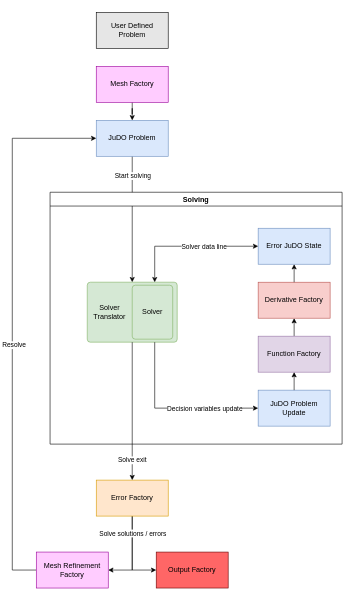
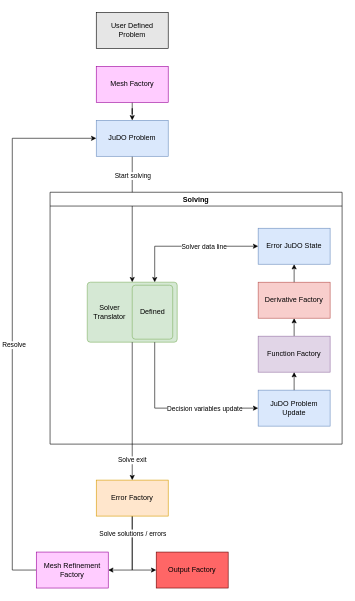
  <mxCell id="0" />
  <mxCell id="1" parent="0" />
  <mxCell id="2" value="User Defined Problem" style="rounded=0;whiteSpace=wrap;html=1;fillColor=#E6E6E6;" vertex="1" parent="1"><mxGeometry x="160" width="120" height="60" as="geometry" y="20" /></mxCell>
  <mxCell id="3" style="edgeStyle=orthogonalEdgeStyle;rounded=0;orthogonalLoop=1;jettySize=auto;html=1;exitX=0.5;exitY=1;exitDx=0;exitDy=0;entryX=0.5;entryY=0;entryDx=0;entryDy=0;" edge="1" parent="1" source="5" target="14"><mxGeometry relative="1" as="geometry" /></mxCell>
  <mxCell id="4" value="Start solving" style="edgeLabel;html=1;align=center;verticalAlign=middle;resizable=0;points=[];" vertex="1" connectable="0" parent="3"><mxGeometry x="-0.141" relative="1" as="geometry"><mxPoint y="-57.65" as="offset" /></mxGeometry></mxCell>
  <mxCell id="5" value="JuDO Problem" style="rounded=0;whiteSpace=wrap;html=1;fillColor=#dae8fc;strokeColor=#6c8ebf;" vertex="1" parent="1"><mxGeometry x="160" y="200" width="120" height="60" as="geometry" /></mxCell>
  <mxCell id="6" value="Solving" style="swimlane;" vertex="1" parent="1"><mxGeometry x="83" y="320" width="487" height="420" as="geometry" /></mxCell>
  <mxCell id="7" value="Error JuDO State" style="rounded=0;whiteSpace=wrap;html=1;fillColor=#dae8fc;strokeColor=#6c8ebf;" vertex="1" parent="6"><mxGeometry x="347" y="60" width="120" height="60" as="geometry" /></mxCell>
  <mxCell id="8" style="edgeStyle=orthogonalEdgeStyle;rounded=0;orthogonalLoop=1;jettySize=auto;html=1;exitX=0.5;exitY=0;exitDx=0;exitDy=0;entryX=0.5;entryY=1;entryDx=0;entryDy=0;" edge="1" parent="6" source="9" target="10"><mxGeometry relative="1" as="geometry" /></mxCell>
  <mxCell id="9" value="Function Factory" style="rounded=0;whiteSpace=wrap;html=1;fillColor=#e1d5e7;strokeColor=#9673a6;" vertex="1" parent="6"><mxGeometry x="347" y="240" width="120" height="60" as="geometry" /></mxCell>
  <mxCell id="10" value="Derivative Factory" style="rounded=0;whiteSpace=wrap;html=1;fillColor=#f8cecc;strokeColor=#b85450;" vertex="1" parent="6"><mxGeometry x="347" y="150" width="120" height="60" as="geometry" /></mxCell>
  <mxCell id="11" style="edgeStyle=orthogonalEdgeStyle;rounded=0;orthogonalLoop=1;jettySize=auto;html=1;exitX=0.5;exitY=0;exitDx=0;exitDy=0;entryX=0.5;entryY=1;entryDx=0;entryDy=0;" edge="1" parent="6" source="10" target="7"><mxGeometry relative="1" as="geometry" /></mxCell>
  <mxCell id="12" value="JuDO Problem Update" style="rounded=0;whiteSpace=wrap;html=1;fillColor=#dae8fc;strokeColor=#6c8ebf;" vertex="1" parent="6"><mxGeometry x="347" y="330" width="120" height="60" as="geometry" /></mxCell>
  <mxCell id="13" style="edgeStyle=orthogonalEdgeStyle;rounded=0;orthogonalLoop=1;jettySize=auto;html=1;exitX=0.5;exitY=0;exitDx=0;exitDy=0;entryX=0.5;entryY=1;entryDx=0;entryDy=0;" edge="1" parent="6" source="12" target="9"><mxGeometry relative="1" as="geometry" /></mxCell>
  <mxCell id="14" value="" style="rounded=1;absoluteArcSize=1;html=1;arcSize=10;fillColor=#d5e8d4;strokeColor=#82b366;" vertex="1" parent="6"><mxGeometry x="62" y="150" width="150" height="100" as="geometry" /></mxCell>
  <mxCell id="15" value="Solver Translator" style="html=1;shape=mxgraph.er.anchor;whiteSpace=wrap;" vertex="1" parent="14"><mxGeometry width="75" height="100" as="geometry" /></mxCell>
- <mxCell id="16" value="Solver" style="rounded=1;absoluteArcSize=1;html=1;arcSize=10;whiteSpace=wrap;points=[];strokeColor=inherit;fillColor=inherit;" vertex="1" parent="14"><mxGeometry x="75" y="5" width="67.5" height="90" as="geometry" /></mxCell>
+ <mxCell id="16" value="Defined" style="rounded=1;absoluteArcSize=1;html=1;arcSize=10;whiteSpace=wrap;points=[];strokeColor=inherit;fillColor=inherit;" vertex="1" parent="14"><mxGeometry x="75" y="5" width="67.5" height="90" as="geometry" /></mxCell>
  <mxCell id="17" style="edgeStyle=orthogonalEdgeStyle;rounded=0;orthogonalLoop=1;jettySize=auto;html=1;entryX=0;entryY=0.5;entryDx=0;entryDy=0;exitX=0.75;exitY=1;exitDx=0;exitDy=0;" edge="1" parent="6" source="14" target="12"><mxGeometry relative="1" as="geometry"><mxPoint x="217" y="260" as="sourcePoint" /></mxGeometry></mxCell>
  <mxCell id="18" value="Decision variables update" style="edgeLabel;html=1;align=center;verticalAlign=middle;resizable=0;points=[];" vertex="1" connectable="0" parent="17"><mxGeometry x="0.2" y="2" relative="1" as="geometry"><mxPoint x="23.12" y="2" as="offset" /></mxGeometry></mxCell>
  <mxCell id="19" style="edgeStyle=orthogonalEdgeStyle;rounded=0;orthogonalLoop=1;jettySize=auto;html=1;exitX=0;exitY=0.5;exitDx=0;exitDy=0;entryX=0.75;entryY=0;entryDx=0;entryDy=0;startArrow=classic;startFill=1;" edge="1" parent="6" source="7" target="14"><mxGeometry relative="1" as="geometry" /></mxCell>
  <mxCell id="20" value="Solver data line" style="edgeLabel;html=1;align=center;verticalAlign=middle;resizable=0;points=[];" vertex="1" connectable="0" parent="19"><mxGeometry x="0.006" y="-4" relative="1" as="geometry"><mxPoint x="26.47" y="4" as="offset" /></mxGeometry></mxCell>
  <mxCell id="21" style="edgeStyle=orthogonalEdgeStyle;rounded=0;orthogonalLoop=1;jettySize=auto;html=1;exitX=0.5;exitY=1;exitDx=0;exitDy=0;entryX=1;entryY=0.5;entryDx=0;entryDy=0;startArrow=none;startFill=0;" edge="1" parent="1" source="24" target="29"><mxGeometry relative="1" as="geometry" /></mxCell>
  <mxCell id="22" style="edgeStyle=orthogonalEdgeStyle;rounded=0;orthogonalLoop=1;jettySize=auto;html=1;exitX=0.5;exitY=1;exitDx=0;exitDy=0;entryX=0;entryY=0.5;entryDx=0;entryDy=0;startArrow=none;startFill=0;" edge="1" parent="1" source="24" target="30"><mxGeometry relative="1" as="geometry" /></mxCell>
  <mxCell id="23" value="Solve solutions / errors" style="edgeLabel;html=1;align=center;verticalAlign=middle;resizable=0;points=[];" vertex="1" connectable="0" parent="22"><mxGeometry x="-0.571" relative="1" as="geometry"><mxPoint as="offset" /></mxGeometry></mxCell>
  <mxCell id="24" value="Error Factory" style="rounded=0;whiteSpace=wrap;html=1;fillColor=#ffe6cc;strokeColor=#d79b00;" vertex="1" parent="1"><mxGeometry x="160" y="800" width="120" height="60" as="geometry" /></mxCell>
  <mxCell id="25" style="edgeStyle=orthogonalEdgeStyle;rounded=0;orthogonalLoop=1;jettySize=auto;html=1;exitX=0.5;exitY=1;exitDx=0;exitDy=0;startArrow=none;startFill=0;" edge="1" parent="1" source="14" target="24"><mxGeometry relative="1" as="geometry" /></mxCell>
  <mxCell id="26" value="Solve exit" style="edgeLabel;html=1;align=center;verticalAlign=middle;resizable=0;points=[];" vertex="1" connectable="0" parent="25"><mxGeometry x="0.7" y="-1" relative="1" as="geometry"><mxPoint as="offset" /></mxGeometry></mxCell>
  <mxCell id="27" style="edgeStyle=orthogonalEdgeStyle;rounded=0;orthogonalLoop=1;jettySize=auto;html=1;exitX=0;exitY=0.5;exitDx=0;exitDy=0;entryX=0;entryY=0.5;entryDx=0;entryDy=0;startArrow=none;startFill=0;" edge="1" parent="1" source="29" target="5"><mxGeometry relative="1" as="geometry"><Array as="points"><mxPoint x="20" y="950" /><mxPoint x="20" y="230" /></Array></mxGeometry></mxCell>
  <mxCell id="28" value="Resolve" style="edgeLabel;html=1;align=center;verticalAlign=middle;resizable=0;points=[];" vertex="1" connectable="0" parent="27"><mxGeometry x="-0.075" y="-2" relative="1" as="geometry"><mxPoint as="offset" /></mxGeometry></mxCell>
  <mxCell id="29" value="Mesh Refinement Factory" style="rounded=0;whiteSpace=wrap;html=1;fillColor=#FFCCFF;strokeColor=#990099;" vertex="1" parent="1"><mxGeometry x="60" y="920" width="120" height="60" as="geometry" /></mxCell>
  <mxCell id="30" value="Output Factory" style="rounded=0;whiteSpace=wrap;html=1;fillColor=#FF6666;strokeColor=#660000;" vertex="1" parent="1"><mxGeometry x="260" y="920" width="120" height="60" as="geometry" /></mxCell>
  <mxCell id="31" style="edgeStyle=orthogonalEdgeStyle;rounded=0;orthogonalLoop=1;jettySize=auto;html=1;exitX=0.5;exitY=1;exitDx=0;exitDy=0;startArrow=none;startFill=0;" edge="1" parent="1" source="32" target="5"><mxGeometry relative="1" as="geometry" /></mxCell>
  <mxCell id="32" value="Mesh Factory" style="rounded=0;whiteSpace=wrap;html=1;fillColor=#FFCCFF;strokeColor=#990099;" vertex="1" parent="1"><mxGeometry x="160" y="110" width="120" height="60" as="geometry" /></mxCell>
